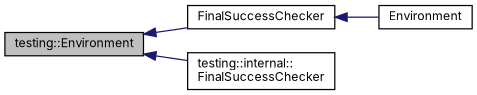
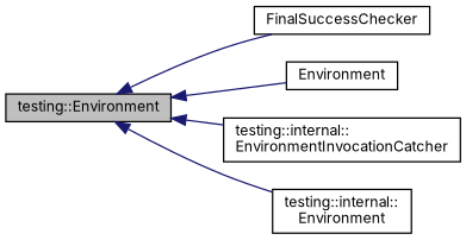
  digraph {
    fontname=Inter
    rankdir=LR
    node [color=black fillcolor=white fontname=Inter fontsize=10 shape=record style=filled]
    edge [color=midnightblue dir=back fontname=Inter fontsize=10 labelfontname=Helvetica labelfontsize=10 style=solid]
    n1 [fillcolor=grey75 fontcolor=black height=0.2 label="testing::Environment" width=0.4]
    n2 [height=0.2 label=FinalSuccessChecker width=0.4]
    n3 [height=0.2 label=Environment width=0.4]
-   n5 [height=0.2 label="testing::internal::\lFinalSuccessChecker" width=0.4]
+   n4 [height=0.2 label="testing::internal::\lEnvironmentInvocationCatcher" width=0.4]
+   n5 [height=0.2 label="testing::internal::\lEnvironment" width=0.4]
    n1 -> n2
-   n2 -> n3
+   n1 -> n3
+   n1 -> n4
    n1 -> n5
  }
